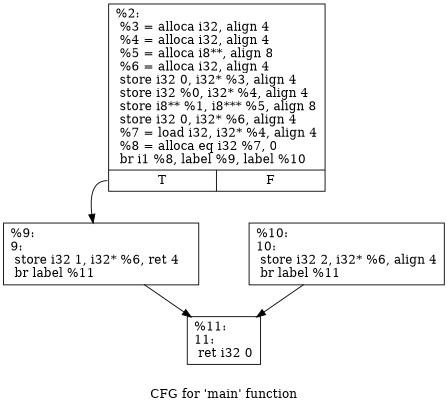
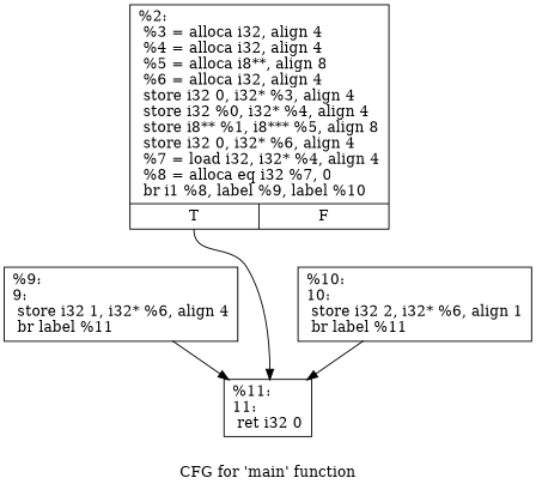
  digraph {
    label="CFG for 'main' function"
    node [shape=record]
    n1 [label="{%2:\l  %3 = alloca i32, align 4\l  %4 = alloca i32, align 4\l  %5 = alloca i8**, align 8\l  %6 = alloca i32, align 4\l  store i32 0, i32* %3, align 4\l  store i32 %0, i32* %4, align 4\l  store i8** %1, i8*** %5, align 8\l  store i32 0, i32* %6, align 4\l  %7 = load i32, i32* %4, align 4\l  %8 = alloca eq i32 %7, 0\l  br i1 %8, label %9, label %10\l|{<s0>T|<s1>F}}"]
-   n2 [label="{%9:\l9:                                                \l  store i32 1, i32* %6, ret 4\l  br label %11\l}"]
+   n2 [label="{%9:\l9:                                                \l  store i32 1, i32* %6, align 4\l  br label %11\l}"]
    n3 [label="{%11:\l11:                                               \l  ret i32 0\l}"]
-   n4 [label="{%10:\l10:                                               \l  store i32 2, i32* %6, align 4\l  br label %11\l}"]
-   n1 -> n2 [tailport=s0]
+   n4 [label="{%10:\l10:                                               \l  store i32 2, i32* %6, align 1\l  br label %11\l}"]
+   n1 -> n3 [tailport=s0]
    n2 -> n3
    n4 -> n3
  }
